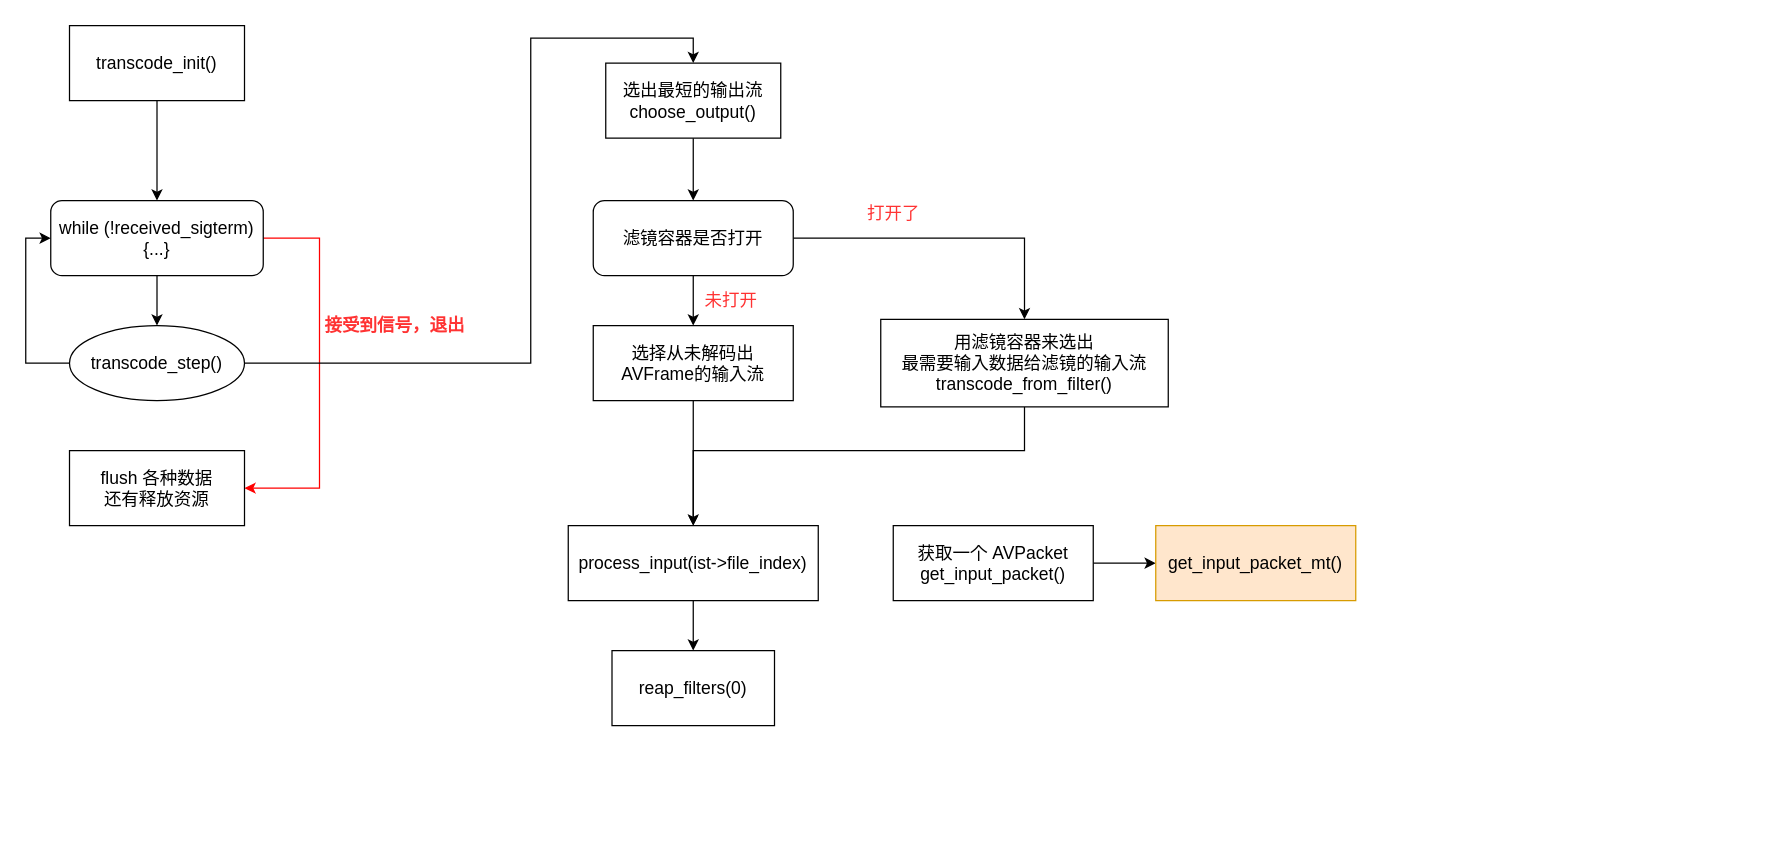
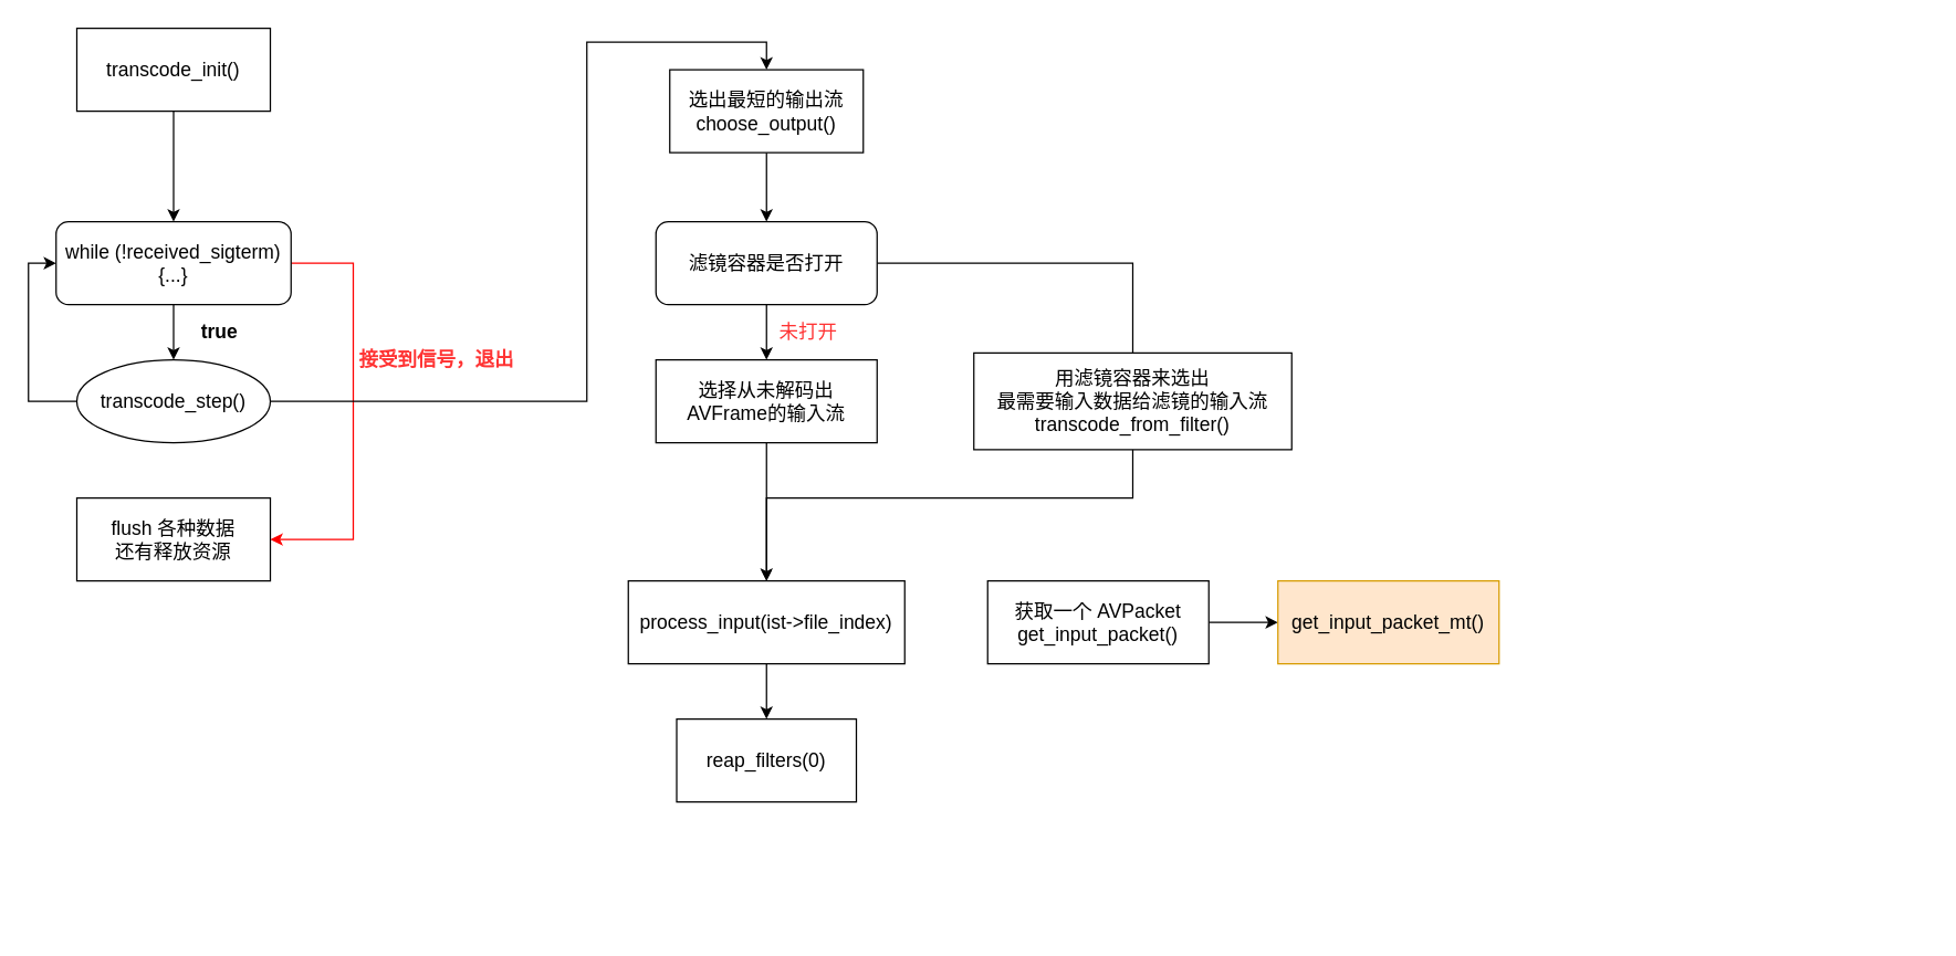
  <mxCell id="0" />
  <mxCell id="1" parent="0" />
  <mxCell id="2" style="edgeStyle=orthogonalEdgeStyle;rounded=0;orthogonalLoop=1;jettySize=auto;html=1;" parent="1" source="3" target="6" edge="1"><mxGeometry relative="1" as="geometry" /></mxCell>
  <mxCell id="3" value="transcode_init()" style="rounded=0;whiteSpace=wrap;html=1;fontSize=14;" parent="1" vertex="1"><mxGeometry x="55" y="20" width="140" height="60" as="geometry" /></mxCell>
  <mxCell id="4" style="edgeStyle=orthogonalEdgeStyle;rounded=0;orthogonalLoop=1;jettySize=auto;html=1;entryX=1;entryY=0.5;entryDx=0;entryDy=0;fontColor=#FF0000;labelBackgroundColor=#FFFFFF;strokeColor=#FF0000;" parent="1" source="6" target="10" edge="1"><mxGeometry relative="1" as="geometry"><Array as="points"><mxPoint x="255" y="190" /><mxPoint x="255" y="390" /></Array></mxGeometry></mxCell>
  <mxCell id="5" style="edgeStyle=orthogonalEdgeStyle;rounded=0;orthogonalLoop=1;jettySize=auto;html=1;" parent="1" source="6" target="9" edge="1"><mxGeometry relative="1" as="geometry" /></mxCell>
  <mxCell id="6" value="while (!received_sigterm) {...}" style="rounded=1;whiteSpace=wrap;html=1;fillColor=#FFFFFF;fontSize=14;" parent="1" vertex="1"><mxGeometry x="40" y="160" width="170" height="60" as="geometry" /></mxCell>
  <mxCell id="7" style="edgeStyle=orthogonalEdgeStyle;rounded=0;orthogonalLoop=1;jettySize=auto;html=1;entryX=0;entryY=0.5;entryDx=0;entryDy=0;" parent="1" source="9" target="6" edge="1"><mxGeometry relative="1" as="geometry"><Array as="points"><mxPoint x="20" y="290" /><mxPoint x="20" y="190" /></Array></mxGeometry></mxCell>
  <mxCell id="8" style="edgeStyle=orthogonalEdgeStyle;rounded=0;orthogonalLoop=1;jettySize=auto;html=1;entryX=0.5;entryY=0;entryDx=0;entryDy=0;" edge="1" parent="1" source="9" target="14"><mxGeometry relative="1" as="geometry"><Array as="points"><mxPoint x="424" y="290" /><mxPoint x="424" y="30" /><mxPoint x="554" y="30" /></Array></mxGeometry></mxCell>
  <mxCell id="9" value="transcode_step()" style="ellipse;whiteSpace=wrap;html=1;fontSize=14;" parent="1" vertex="1"><mxGeometry x="55" y="260" width="140" height="60" as="geometry" /></mxCell>
  <mxCell id="10" value="flush 各种数据&lt;br&gt;还有释放资源" style="rounded=0;whiteSpace=wrap;html=1;fontSize=14;" parent="1" vertex="1"><mxGeometry x="55" y="360" width="140" height="60" as="geometry" /></mxCell>
+ <mxCell id="11" value="true" style="text;strokeColor=none;fillColor=none;html=1;fontSize=14;fontStyle=1;verticalAlign=middle;align=center;fontColor=#000000;" parent="1" vertex="1"><mxGeometry x="125" y="220" width="65" height="40" as="geometry" /></mxCell>
  <mxCell id="12" value="接受到信号，退出" style="text;strokeColor=none;fillColor=none;html=1;fontSize=14;fontStyle=1;verticalAlign=middle;align=center;fontColor=#FF3333;" parent="1" vertex="1"><mxGeometry x="265" y="240" width="100" height="40" as="geometry" /></mxCell>
  <mxCell id="13" style="edgeStyle=orthogonalEdgeStyle;rounded=0;orthogonalLoop=1;jettySize=auto;html=1;fontSize=14;" parent="1" source="14" target="17" edge="1"><mxGeometry relative="1" as="geometry" /></mxCell>
  <mxCell id="14" value="选出最短的输出流&lt;br&gt;choose_output()" style="rounded=0;whiteSpace=wrap;html=1;fontSize=14;fillColor=#FFFFFF;strokeColor=#000000;" parent="1" vertex="1"><mxGeometry x="484" y="50" width="140" height="60" as="geometry" /></mxCell>
  <mxCell id="15" style="edgeStyle=orthogonalEdgeStyle;rounded=0;orthogonalLoop=1;jettySize=auto;html=1;fontSize=14;" parent="1" source="17" target="19" edge="1"><mxGeometry relative="1" as="geometry" /></mxCell>
- <mxCell id="16" style="edgeStyle=orthogonalEdgeStyle;rounded=0;orthogonalLoop=1;jettySize=auto;html=1;fontSize=14;" parent="1" source="17" target="21" edge="1"><mxGeometry relative="1" as="geometry" /></mxCell>
+ <mxCell id="16" style="edgeStyle=orthogonalEdgeStyle;rounded=0;orthogonalLoop=1;jettySize=auto;html=1;fontSize=14;endArrow=none;" parent="1" source="17" target="21" edge="1"><mxGeometry relative="1" as="geometry" /></mxCell>
  <mxCell id="17" value="&lt;span style=&quot;font-size: 14px;&quot;&gt;滤镜容器是否打开&lt;br&gt;&lt;/span&gt;" style="rounded=1;whiteSpace=wrap;html=1;" parent="1" vertex="1"><mxGeometry x="474" y="160" width="160" height="60" as="geometry" /></mxCell>
  <mxCell id="18" style="edgeStyle=orthogonalEdgeStyle;rounded=0;orthogonalLoop=1;jettySize=auto;html=1;fontSize=14;" parent="1" source="19" target="23" edge="1"><mxGeometry relative="1" as="geometry" /></mxCell>
  <mxCell id="19" value="&lt;span style=&quot;font-size: 14px;&quot;&gt;选择从未解码出 AVFrame的输入流&lt;br&gt;&lt;/span&gt;" style="rounded=0;whiteSpace=wrap;html=1;" parent="1" vertex="1"><mxGeometry x="474" y="260" width="160" height="60" as="geometry" /></mxCell>
  <mxCell id="20" style="edgeStyle=orthogonalEdgeStyle;rounded=0;orthogonalLoop=1;jettySize=auto;html=1;endArrow=open;" parent="1" source="21" target="23" edge="1"><mxGeometry relative="1" as="geometry"><Array as="points"><mxPoint x="819" y="360" /><mxPoint x="554" y="360" /></Array></mxGeometry></mxCell>
  <mxCell id="21" value="&lt;span style=&quot;font-size: 14px;&quot;&gt;用滤镜容器来选出&lt;/span&gt;&lt;br&gt;&lt;span style=&quot;font-size: 14px;&quot;&gt;最需要输入数据给滤镜的输入流&lt;/span&gt;&lt;br&gt;&lt;span style=&quot;font-size: 14px;&quot;&gt;transcode_from_filter()&lt;/span&gt;" style="rounded=0;whiteSpace=wrap;html=1;" parent="1" vertex="1"><mxGeometry x="704" y="255" width="230" height="70" as="geometry" /></mxCell>
  <mxCell id="22" style="edgeStyle=orthogonalEdgeStyle;rounded=0;orthogonalLoop=1;jettySize=auto;html=1;fontSize=14;" parent="1" source="23" target="24" edge="1"><mxGeometry relative="1" as="geometry" /></mxCell>
  <mxCell id="23" value="&lt;span style=&quot;font-size: 14px;&quot;&gt;process_input(ist-&amp;gt;file_index)&lt;/span&gt;" style="rounded=0;whiteSpace=wrap;html=1;fontSize=14;" parent="1" vertex="1"><mxGeometry x="454" y="420" width="200" height="60" as="geometry" /></mxCell>
  <mxCell id="24" value="&lt;span style=&quot;font-size: 14px;&quot;&gt;reap_filters(0)&lt;/span&gt;" style="rounded=0;whiteSpace=wrap;html=1;fontSize=14;" parent="1" vertex="1"><mxGeometry x="489" y="520" width="130" height="60" as="geometry" /></mxCell>
- <mxCell id="25" value="打开了" style="text;strokeColor=none;fillColor=none;html=1;fontSize=14;fontStyle=0;verticalAlign=middle;align=center;fontColor=#FF3333;" parent="1" vertex="1"><mxGeometry x="664" y="150" width="100" height="40" as="geometry" /></mxCell>
  <mxCell id="26" value="未打开" style="text;strokeColor=none;fillColor=none;html=1;fontSize=14;fontStyle=0;verticalAlign=middle;align=center;fontColor=#FF3333;" parent="1" vertex="1"><mxGeometry x="544" y="220" width="80" height="40" as="geometry" /></mxCell>
  <mxCell id="27" style="edgeStyle=orthogonalEdgeStyle;rounded=0;orthogonalLoop=1;jettySize=auto;html=1;entryX=0;entryY=0.5;entryDx=0;entryDy=0;" edge="1" parent="1" source="28" target="30"><mxGeometry relative="1" as="geometry" /></mxCell>
  <mxCell id="28" value="获取一个 AVPacket&lt;br&gt;get_input_packet()" style="rounded=0;whiteSpace=wrap;html=1;fontSize=14;fillColor=#FFFFFF;strokeColor=#000000;" parent="1" vertex="1"><mxGeometry x="714" y="420" width="160" height="60" as="geometry" /></mxCell>
  <mxCell id="29" style="edgeStyle=orthogonalEdgeStyle;rounded=0;orthogonalLoop=1;jettySize=auto;html=1;fontSize=14;" parent="1" edge="1"><mxGeometry relative="1" as="geometry"><mxPoint x="1393" y="670" as="sourcePoint" /></mxGeometry></mxCell>
  <mxCell id="30" value="get_input_packet_mt()" style="rounded=0;whiteSpace=wrap;html=1;fontSize=14;fillColor=#ffe6cc;strokeColor=#d79b00;" vertex="1" parent="1"><mxGeometry x="924" y="420" width="160" height="60" as="geometry" /></mxCell>
